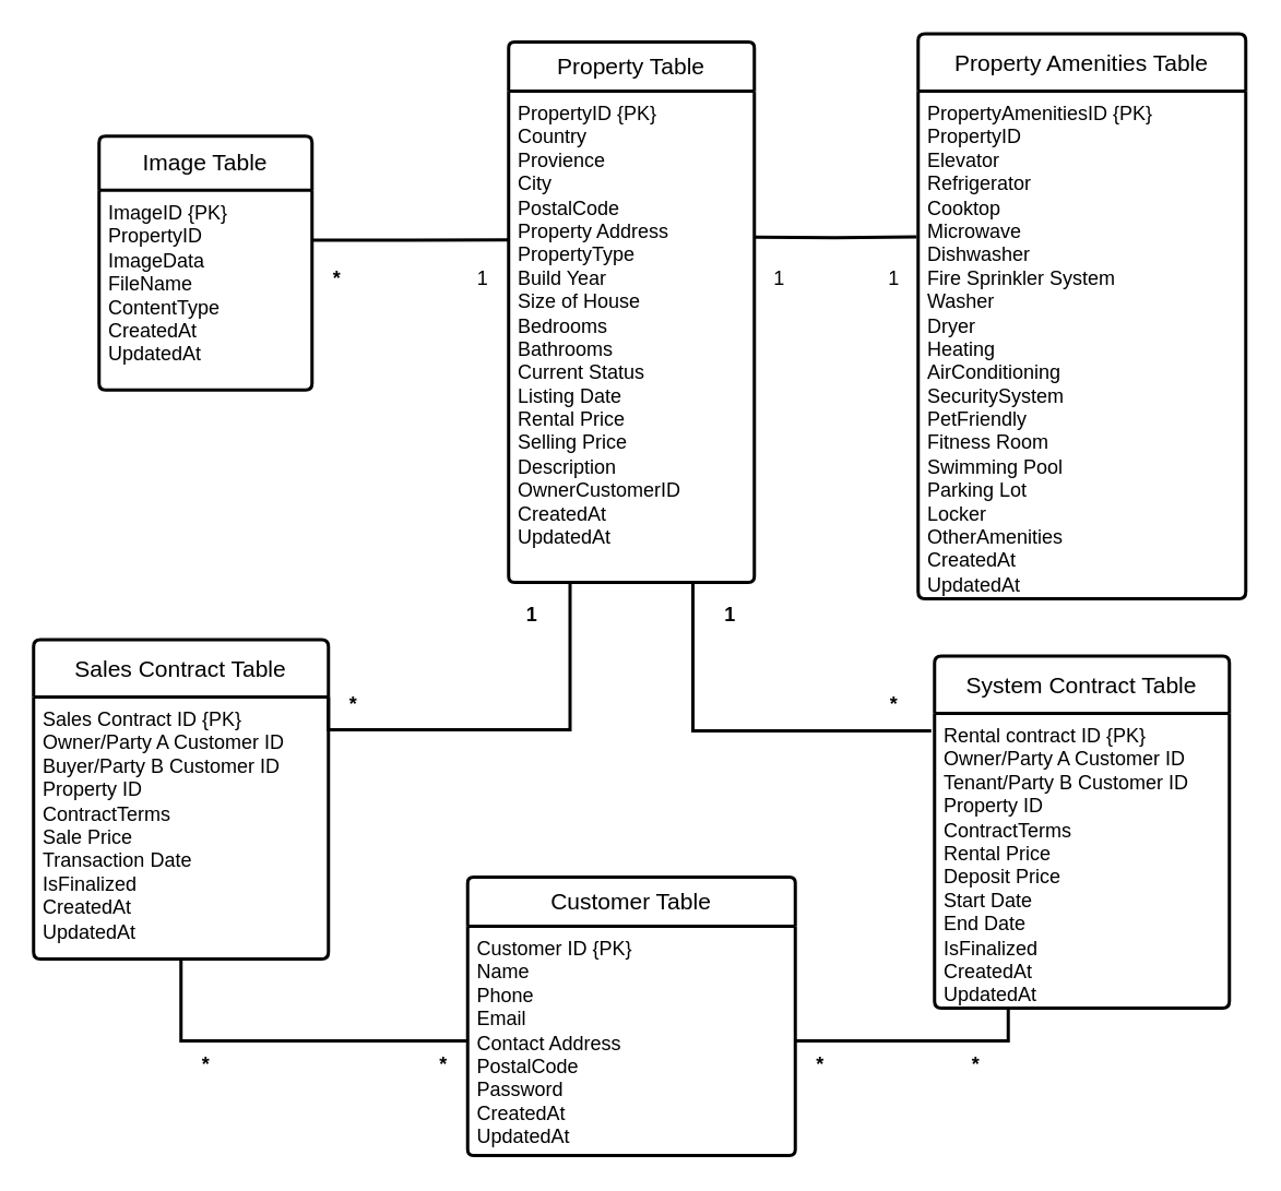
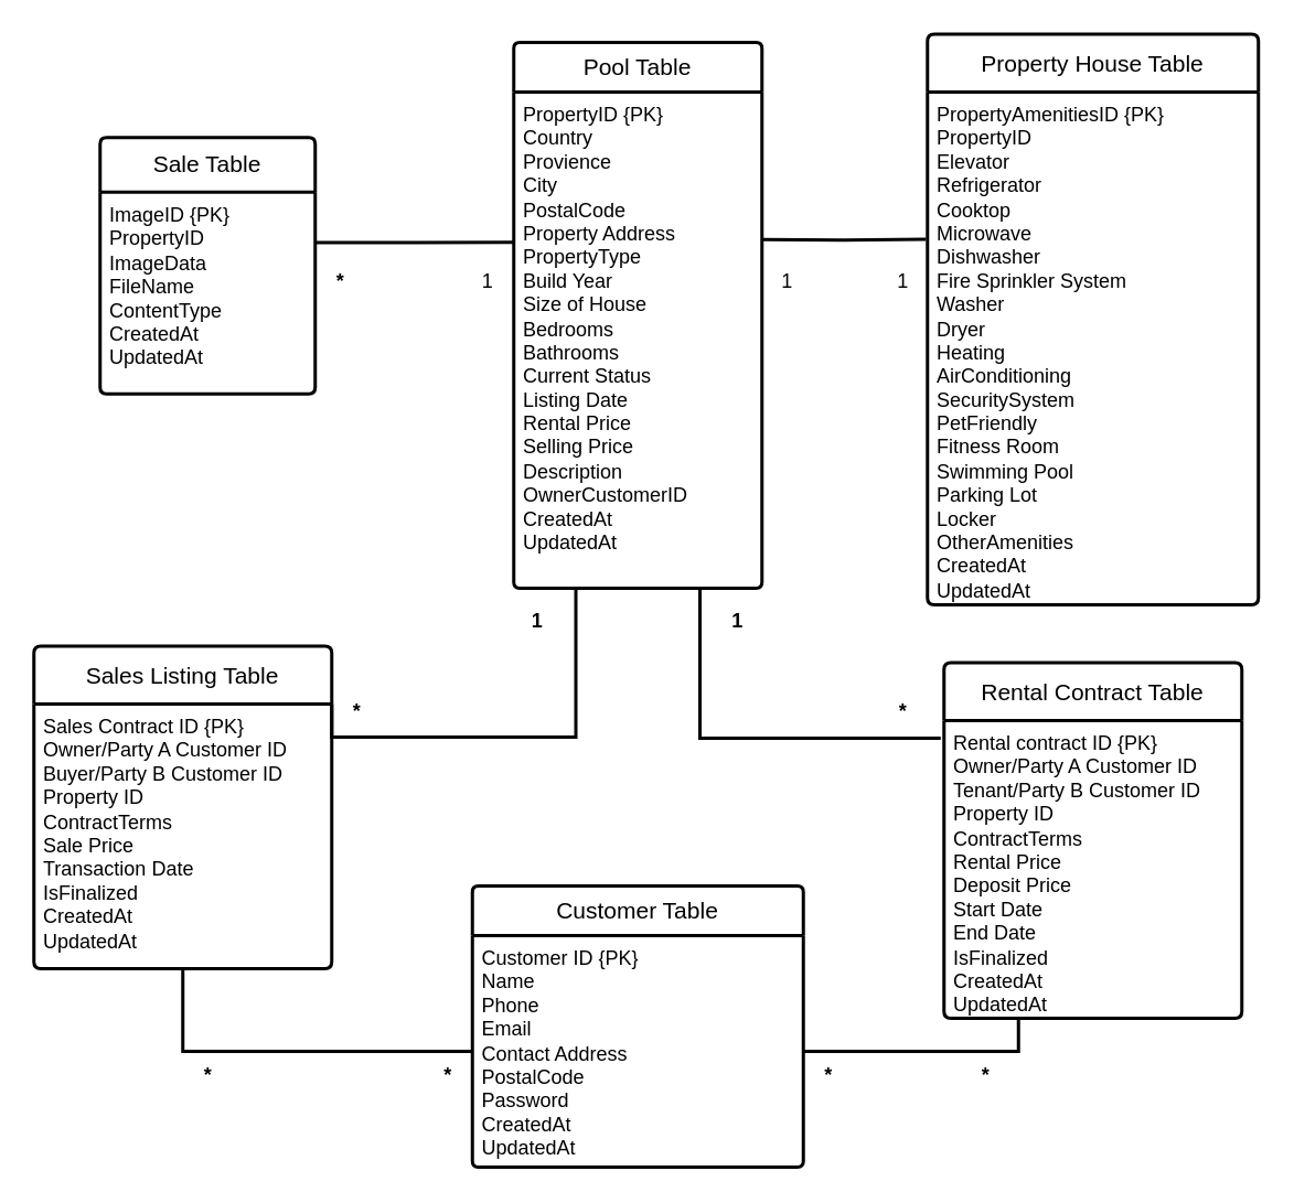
  <mxCell id="0" />
  <mxCell id="1" parent="0" />
- <mxCell id="2" value="Property Table" style="swimlane;childLayout=stackLayout;horizontal=1;startSize=30;horizontalStack=0;rounded=1;fontSize=14;fontStyle=0;strokeWidth=2;resizeParent=0;resizeLast=1;shadow=0;dashed=0;align=center;arcSize=4;whiteSpace=wrap;html=1;" parent="1" vertex="1"><mxGeometry x="310" y="25" width="150" height="330" as="geometry" /></mxCell>
+ <mxCell id="2" value="Pool Table" style="swimlane;childLayout=stackLayout;horizontal=1;startSize=30;horizontalStack=0;rounded=1;fontSize=14;fontStyle=0;strokeWidth=2;resizeParent=0;resizeLast=1;shadow=0;dashed=0;align=center;arcSize=4;whiteSpace=wrap;html=1;" parent="1" vertex="1"><mxGeometry x="310" y="25" width="150" height="330" as="geometry" /></mxCell>
  <mxCell id="3" value="PropertyID&amp;nbsp;{PK}&lt;div&gt;Country&lt;/div&gt;&lt;div&gt;Provience&lt;/div&gt;&lt;div&gt;City&lt;/div&gt;&lt;div&gt;PostalCode&lt;br&gt;&lt;/div&gt;&lt;div&gt;&lt;div&gt;Property Address&lt;/div&gt;&lt;div&gt;&lt;span style=&quot;background-color: initial;&quot;&gt;PropertyType&lt;/span&gt;&lt;br&gt;&lt;/div&gt;&lt;div&gt;Build Year&lt;br&gt;&lt;/div&gt;&lt;div&gt;Size of House&lt;br&gt;&lt;/div&gt;&lt;div&gt;Bedrooms&lt;/div&gt;&lt;div&gt;Bathrooms&lt;/div&gt;&lt;div&gt;&lt;span style=&quot;background-color: initial;&quot;&gt;Current Status&lt;/span&gt;&lt;br&gt;&lt;/div&gt;&lt;div&gt;Listing Date&lt;br&gt;Rental Price&lt;br&gt;Selling Price&lt;br&gt;&lt;/div&gt;&lt;div&gt;Description&lt;/div&gt;&lt;div&gt;OwnerCustomerID&lt;/div&gt;&lt;div&gt;CreatedAt&lt;/div&gt;&lt;div&gt;UpdatedAt&lt;/div&gt;&lt;/div&gt;" style="align=left;strokeColor=none;fillColor=none;spacingLeft=4;fontSize=12;verticalAlign=top;resizable=0;rotatable=0;part=1;html=1;" parent="2" vertex="1"><mxGeometry y="30" width="150" height="300" as="geometry" /></mxCell>
- <mxCell id="4" value="Property Amenities Table" style="swimlane;childLayout=stackLayout;horizontal=1;startSize=35;horizontalStack=0;rounded=1;fontSize=14;fontStyle=0;strokeWidth=2;resizeParent=0;resizeLast=1;shadow=0;dashed=0;align=center;arcSize=4;whiteSpace=wrap;html=1;" parent="1" vertex="1"><mxGeometry x="560" y="20" width="200" height="345" as="geometry" /></mxCell>
+ <mxCell id="4" value="Property House Table" style="swimlane;childLayout=stackLayout;horizontal=1;startSize=35;horizontalStack=0;rounded=1;fontSize=14;fontStyle=0;strokeWidth=2;resizeParent=0;resizeLast=1;shadow=0;dashed=0;align=center;arcSize=4;whiteSpace=wrap;html=1;" parent="1" vertex="1"><mxGeometry x="560" y="20" width="200" height="345" as="geometry" /></mxCell>
  <mxCell id="5" value="&lt;div&gt;PropertyAmenitiesID&lt;span style=&quot;background-color: initial;&quot;&gt;&amp;nbsp;&lt;/span&gt;&lt;span style=&quot;background-color: initial;&quot;&gt;{PK}&lt;/span&gt;&lt;/div&gt;&lt;div&gt;PropertyID&lt;/div&gt;Elevator&lt;div&gt;&lt;span style=&quot;background-color: initial;&quot;&gt;Refrigerator&lt;/span&gt;&lt;br&gt;&lt;/div&gt;&lt;div&gt;Cooktop&lt;br&gt;&lt;/div&gt;&lt;div&gt;Microwave&lt;br&gt;&lt;/div&gt;&lt;div&gt;&lt;div&gt;Dishwasher&lt;/div&gt;&lt;/div&gt;&lt;div&gt;&lt;div&gt;Fire Sprinkler System&lt;br&gt;&lt;/div&gt;&lt;/div&gt;&lt;div&gt;&lt;div&gt;&lt;span style=&quot;background-color: initial;&quot;&gt;Washer&lt;/span&gt;&lt;br&gt;&lt;/div&gt;&lt;div&gt;Dryer&lt;/div&gt;&lt;div&gt;&lt;span style=&quot;background-color: initial;&quot;&gt;Heating&lt;/span&gt;&lt;/div&gt;&lt;/div&gt;&lt;div&gt;&lt;span style=&quot;background-color: initial;&quot;&gt;AirConditioning&lt;/span&gt;&lt;/div&gt;&lt;div&gt;SecuritySystem&lt;/div&gt;&lt;div&gt;PetFriendly&lt;/div&gt;&lt;div&gt;Fitness Room&lt;br&gt;&lt;/div&gt;&lt;div&gt;Swimming Pool&lt;br&gt;&lt;/div&gt;&lt;div&gt;Parking Lot&lt;br&gt;&lt;/div&gt;&lt;div&gt;Locker&lt;/div&gt;&lt;div&gt;OtherAmenities&lt;/div&gt;&lt;div&gt;CreatedAt&lt;/div&gt;&lt;div&gt;UpdatedAt&lt;/div&gt;&lt;div&gt;&lt;br&gt;&lt;/div&gt;&lt;div&gt;&lt;br&gt;&lt;/div&gt;" style="align=left;strokeColor=none;fillColor=none;spacingLeft=4;fontSize=12;verticalAlign=top;resizable=0;rotatable=0;part=1;html=1;" parent="4" vertex="1"><mxGeometry y="35" width="200" height="310" as="geometry" /></mxCell>
  <mxCell id="6" style="edgeStyle=orthogonalEdgeStyle;rounded=0;orthogonalLoop=1;jettySize=auto;html=1;exitX=0.5;exitY=1;exitDx=0;exitDy=0;" parent="4" source="5" target="5" edge="1"><mxGeometry relative="1" as="geometry" /></mxCell>
- <mxCell id="7" value="Image Table" style="swimlane;childLayout=stackLayout;horizontal=1;startSize=33;horizontalStack=0;rounded=1;fontSize=14;fontStyle=0;strokeWidth=2;resizeParent=0;resizeLast=1;shadow=0;dashed=0;align=center;arcSize=4;whiteSpace=wrap;html=1;" parent="1" vertex="1"><mxGeometry x="60" y="82.5" width="130" height="155" as="geometry" /></mxCell>
+ <mxCell id="7" value="Sale Table" style="swimlane;childLayout=stackLayout;horizontal=1;startSize=33;horizontalStack=0;rounded=1;fontSize=14;fontStyle=0;strokeWidth=2;resizeParent=0;resizeLast=1;shadow=0;dashed=0;align=center;arcSize=4;whiteSpace=wrap;html=1;" parent="1" vertex="1"><mxGeometry x="60" y="82.5" width="130" height="155" as="geometry" /></mxCell>
  <mxCell id="8" value="&lt;div&gt;&lt;div&gt;ImageID&lt;span style=&quot;background-color: initial;&quot;&gt;&amp;nbsp;{PK}&lt;/span&gt;&lt;/div&gt;&lt;/div&gt;PropertyID&lt;div&gt;&lt;span style=&quot;background-color: initial;&quot;&gt;ImageData&lt;/span&gt;&lt;br&gt;&lt;/div&gt;&lt;div&gt;FileName&lt;/div&gt;&lt;div&gt;ContentType&lt;br&gt;CreatedAt&lt;/div&gt;&lt;div&gt;UpdatedAt&lt;/div&gt;" style="align=left;strokeColor=none;fillColor=none;spacingLeft=4;fontSize=12;verticalAlign=top;resizable=0;rotatable=0;part=1;html=1;" parent="7" vertex="1"><mxGeometry y="33" width="130" height="122" as="geometry" /></mxCell>
  <mxCell id="9" value="Customer Table" style="swimlane;childLayout=stackLayout;horizontal=1;startSize=30;horizontalStack=0;rounded=1;fontSize=14;fontStyle=0;strokeWidth=2;resizeParent=0;resizeLast=1;shadow=0;dashed=0;align=center;arcSize=4;whiteSpace=wrap;html=1;" parent="1" vertex="1"><mxGeometry x="285" y="535" width="200" height="170" as="geometry" /></mxCell>
  <mxCell id="10" value="Customer ID&amp;nbsp;{PK}&lt;br&gt;Name&lt;div&gt;Phone&lt;br&gt;&lt;/div&gt;&lt;div&gt;Email&lt;br&gt;&lt;/div&gt;&lt;div&gt;Contact Address&lt;br&gt;&lt;/div&gt;&lt;div&gt;PostalCode&lt;/div&gt;&lt;div&gt;&lt;div&gt;Password&lt;/div&gt;&lt;div&gt;CreatedAt&lt;/div&gt;&lt;div&gt;UpdatedAt&lt;/div&gt;&lt;/div&gt;" style="align=left;strokeColor=none;fillColor=none;spacingLeft=4;fontSize=12;verticalAlign=top;resizable=0;rotatable=0;part=1;html=1;" parent="9" vertex="1"><mxGeometry y="30" width="200" height="140" as="geometry" /></mxCell>
- <mxCell id="11" value="Sales Contract Table" style="swimlane;childLayout=stackLayout;horizontal=1;startSize=35;horizontalStack=0;rounded=1;fontSize=14;fontStyle=0;strokeWidth=2;resizeParent=0;resizeLast=1;shadow=0;dashed=0;align=center;arcSize=4;whiteSpace=wrap;html=1;" parent="1" vertex="1"><mxGeometry x="20" y="390" width="180" height="195" as="geometry" /></mxCell>
+ <mxCell id="11" value="Sales Listing Table" style="swimlane;childLayout=stackLayout;horizontal=1;startSize=35;horizontalStack=0;rounded=1;fontSize=14;fontStyle=0;strokeWidth=2;resizeParent=0;resizeLast=1;shadow=0;dashed=0;align=center;arcSize=4;whiteSpace=wrap;html=1;" parent="1" vertex="1"><mxGeometry x="20" y="390" width="180" height="195" as="geometry" /></mxCell>
  <mxCell id="12" value="Sales Contract ID {PK}&lt;div&gt;Owner/Party A Customer ID&lt;br&gt;Buyer/Party B Customer ID&lt;br&gt;&lt;/div&gt;&lt;div&gt;Property ID&lt;br&gt;&lt;/div&gt;&lt;div&gt;ContractTerms&lt;br&gt;&lt;/div&gt;&lt;div&gt;Sale Price&lt;br&gt;&lt;/div&gt;&lt;div&gt;Transaction Date&lt;br&gt;&lt;/div&gt;&lt;div&gt;IsFinalized&lt;/div&gt;&lt;div&gt;CreatedAt&lt;/div&gt;&lt;div&gt;UpdatedAt&lt;/div&gt;" style="align=left;strokeColor=none;fillColor=none;spacingLeft=4;fontSize=12;verticalAlign=top;resizable=0;rotatable=0;part=1;html=1;" parent="11" vertex="1"><mxGeometry y="35" width="180" height="160" as="geometry" /></mxCell>
- <mxCell id="13" value="System Contract Table" style="swimlane;childLayout=stackLayout;horizontal=1;startSize=35;horizontalStack=0;rounded=1;fontSize=14;fontStyle=0;strokeWidth=2;resizeParent=0;resizeLast=1;shadow=0;dashed=0;align=center;arcSize=4;whiteSpace=wrap;html=1;" parent="1" vertex="1"><mxGeometry x="570" y="400" width="180" height="215" as="geometry" /></mxCell>
+ <mxCell id="13" value="Rental Contract Table" style="swimlane;childLayout=stackLayout;horizontal=1;startSize=35;horizontalStack=0;rounded=1;fontSize=14;fontStyle=0;strokeWidth=2;resizeParent=0;resizeLast=1;shadow=0;dashed=0;align=center;arcSize=4;whiteSpace=wrap;html=1;" parent="1" vertex="1"><mxGeometry x="570" y="400" width="180" height="215" as="geometry" /></mxCell>
  <mxCell id="14" value="Rental contract ID&amp;nbsp;{PK}&lt;div&gt;&lt;div&gt;Owner/Party A Customer ID&lt;br&gt;Tenant/Party B Customer ID&lt;br&gt;&lt;/div&gt;&lt;div&gt;Property ID&lt;/div&gt;&lt;/div&gt;&lt;div&gt;ContractTerms&lt;/div&gt;&lt;div&gt;Rental Price&lt;br&gt;&lt;/div&gt;&lt;div&gt;Deposit Price&lt;/div&gt;&lt;div&gt;Start Date&lt;br&gt;&lt;/div&gt;&lt;div&gt;End Date&lt;br&gt;&lt;/div&gt;&lt;div&gt;IsFinalized&lt;/div&gt;&lt;div&gt;CreatedAt&lt;/div&gt;&lt;div&gt;UpdatedAt&lt;/div&gt;" style="align=left;strokeColor=none;fillColor=none;spacingLeft=4;fontSize=12;verticalAlign=top;resizable=0;rotatable=0;part=1;html=1;" parent="13" vertex="1"><mxGeometry y="35" width="180" height="180" as="geometry" /></mxCell>
  <mxCell id="15" style="edgeStyle=orthogonalEdgeStyle;rounded=0;orthogonalLoop=1;jettySize=auto;html=1;entryX=0;entryY=0.303;entryDx=0;entryDy=0;entryPerimeter=0;endArrow=none;endFill=0;strokeWidth=2;exitX=1;exitY=0.25;exitDx=0;exitDy=0;" parent="1" source="8" target="3" edge="1"><mxGeometry relative="1" as="geometry"><mxPoint x="220" y="185" as="sourcePoint" /></mxGeometry></mxCell>
  <mxCell id="16" style="edgeStyle=orthogonalEdgeStyle;rounded=0;orthogonalLoop=1;jettySize=auto;html=1;endArrow=none;endFill=0;strokeWidth=2;entryX=1;entryY=0.297;entryDx=0;entryDy=0;entryPerimeter=0;" parent="1" target="3" edge="1"><mxGeometry relative="1" as="geometry"><mxPoint x="559" y="144" as="sourcePoint" /><mxPoint x="460" y="146" as="targetPoint" /></mxGeometry></mxCell>
  <mxCell id="17" style="edgeStyle=orthogonalEdgeStyle;rounded=0;orthogonalLoop=1;jettySize=auto;html=1;exitX=-0.011;exitY=0.059;exitDx=0;exitDy=0;entryX=0.75;entryY=1;entryDx=0;entryDy=0;endArrow=none;endFill=0;strokeWidth=2;exitPerimeter=0;" parent="1" source="14" target="3" edge="1"><mxGeometry relative="1" as="geometry"><mxPoint x="560" y="480" as="sourcePoint" /><mxPoint x="422.5" y="305" as="targetPoint" /><Array as="points"><mxPoint x="423" y="445" /></Array></mxGeometry></mxCell>
  <mxCell id="18" style="edgeStyle=orthogonalEdgeStyle;rounded=0;orthogonalLoop=1;jettySize=auto;html=1;exitX=0.25;exitY=1;exitDx=0;exitDy=0;endArrow=none;endFill=0;strokeWidth=2;" parent="1" source="14" target="10" edge="1"><mxGeometry relative="1" as="geometry" /></mxCell>
  <mxCell id="19" style="edgeStyle=orthogonalEdgeStyle;rounded=0;orthogonalLoop=1;jettySize=auto;html=1;exitX=1;exitY=0;exitDx=0;exitDy=0;entryX=0.25;entryY=1;entryDx=0;entryDy=0;endArrow=none;endFill=0;strokeWidth=2;" parent="1" source="12" target="3" edge="1"><mxGeometry relative="1" as="geometry"><Array as="points"><mxPoint x="348" y="445" /></Array></mxGeometry></mxCell>
  <mxCell id="20" style="edgeStyle=orthogonalEdgeStyle;rounded=0;orthogonalLoop=1;jettySize=auto;html=1;exitX=0.5;exitY=1;exitDx=0;exitDy=0;entryX=0;entryY=0.5;entryDx=0;entryDy=0;endArrow=none;endFill=0;strokeWidth=2;" parent="1" source="12" target="10" edge="1"><mxGeometry relative="1" as="geometry" /></mxCell>
  <mxCell id="21" value="&lt;b&gt;*&lt;/b&gt;" style="text;html=1;align=center;verticalAlign=middle;resizable=0;points=[];autosize=1;strokeColor=none;fillColor=none;" parent="1" vertex="1"><mxGeometry x="190" y="155" width="30" height="30" as="geometry" /></mxCell>
  <mxCell id="22" value="&lt;b&gt;*&lt;/b&gt;" style="text;html=1;align=center;verticalAlign=middle;resizable=0;points=[];autosize=1;strokeColor=none;fillColor=none;" parent="1" vertex="1"><mxGeometry x="200" y="415" width="30" height="30" as="geometry" /></mxCell>
  <mxCell id="23" value="1" style="text;html=1;align=center;verticalAlign=middle;resizable=0;points=[];autosize=1;strokeColor=none;fillColor=none;" parent="1" vertex="1"><mxGeometry x="279" y="155" width="30" height="30" as="geometry" /></mxCell>
  <mxCell id="24" value="1" style="text;html=1;align=center;verticalAlign=middle;resizable=0;points=[];autosize=1;strokeColor=none;fillColor=none;" parent="1" vertex="1"><mxGeometry x="460" y="155" width="30" height="30" as="geometry" /></mxCell>
  <mxCell id="25" value="1" style="text;html=1;align=center;verticalAlign=middle;resizable=0;points=[];autosize=1;strokeColor=none;fillColor=none;" parent="1" vertex="1"><mxGeometry x="530" y="155" width="30" height="30" as="geometry" /></mxCell>
  <mxCell id="26" value="&lt;b&gt;1&lt;/b&gt;" style="text;html=1;align=center;verticalAlign=middle;resizable=0;points=[];autosize=1;strokeColor=none;fillColor=none;" parent="1" vertex="1"><mxGeometry x="309" y="360" width="30" height="30" as="geometry" /></mxCell>
  <mxCell id="27" value="&lt;b&gt;1&lt;/b&gt;" style="text;html=1;align=center;verticalAlign=middle;resizable=0;points=[];autosize=1;strokeColor=none;fillColor=none;" parent="1" vertex="1"><mxGeometry x="430" y="360" width="30" height="30" as="geometry" /></mxCell>
  <mxCell id="28" value="&lt;b&gt;*&lt;/b&gt;" style="text;html=1;align=center;verticalAlign=middle;resizable=0;points=[];autosize=1;strokeColor=none;fillColor=none;" parent="1" vertex="1"><mxGeometry x="530" y="415" width="30" height="30" as="geometry" /></mxCell>
  <mxCell id="29" value="&lt;b&gt;*&lt;/b&gt;" style="text;html=1;align=center;verticalAlign=middle;resizable=0;points=[];autosize=1;strokeColor=none;fillColor=none;" parent="1" vertex="1"><mxGeometry x="485" y="635" width="30" height="30" as="geometry" /></mxCell>
  <mxCell id="30" value="&lt;b&gt;*&lt;/b&gt;" style="text;html=1;align=center;verticalAlign=middle;resizable=0;points=[];autosize=1;strokeColor=none;fillColor=none;" parent="1" vertex="1"><mxGeometry x="580" y="635" width="30" height="30" as="geometry" /></mxCell>
  <mxCell id="31" value="&lt;b&gt;*&lt;/b&gt;" style="text;html=1;align=center;verticalAlign=middle;resizable=0;points=[];autosize=1;strokeColor=none;fillColor=none;" parent="1" vertex="1"><mxGeometry x="255" y="635" width="30" height="30" as="geometry" /></mxCell>
  <mxCell id="32" value="&lt;b&gt;*&lt;/b&gt;" style="text;html=1;align=center;verticalAlign=middle;resizable=0;points=[];autosize=1;strokeColor=none;fillColor=none;" parent="1" vertex="1"><mxGeometry x="110" y="635" width="30" height="30" as="geometry" /></mxCell>
